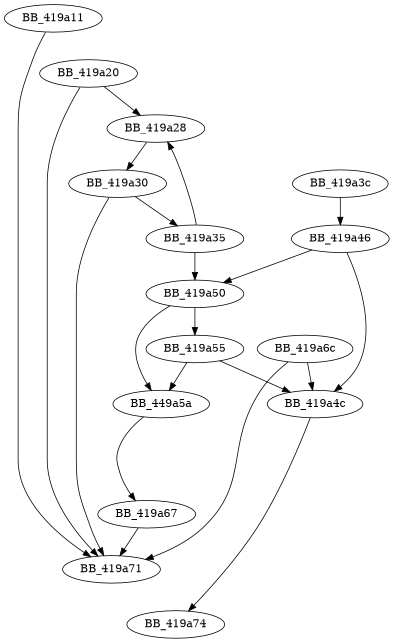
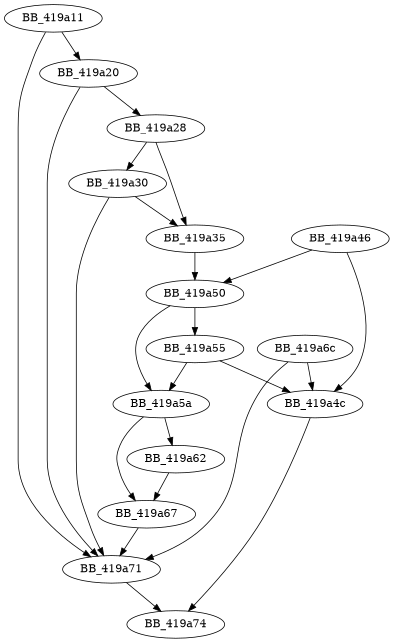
  digraph {
    BB_419a11
    BB_419a20
    BB_419a71
    BB_419a28
    BB_419a74
    BB_419a30
    BB_419a35
    BB_419a50
-   BB_419a3c
    BB_419a46
    BB_419a55
-   BB_419a5a [label=BB_449a5a]
+   BB_419a5a
    BB_419a4c
+   BB_419a62
    BB_419a67
    BB_419a6c
+   BB_419a11 -> BB_419a20
    BB_419a11 -> BB_419a71
    BB_419a20 -> BB_419a71
    BB_419a20 -> BB_419a28
+   BB_419a71 -> BB_419a74
    BB_419a28 -> BB_419a30
-   BB_419a35 -> BB_419a28
+   BB_419a28 -> BB_419a35
    BB_419a30 -> BB_419a71
    BB_419a30 -> BB_419a35
    BB_419a35 -> BB_419a50
    BB_419a50 -> BB_419a55
    BB_419a50 -> BB_419a5a
-   BB_419a3c -> BB_419a46
    BB_419a46 -> BB_419a50
    BB_419a46 -> BB_419a4c
    BB_419a55 -> BB_419a5a
    BB_419a55 -> BB_419a4c
+   BB_419a5a -> BB_419a62
    BB_419a5a -> BB_419a67
    BB_419a4c -> BB_419a74
+   BB_419a62 -> BB_419a67
    BB_419a67 -> BB_419a71
    BB_419a6c -> BB_419a71
    BB_419a6c -> BB_419a4c
  }
